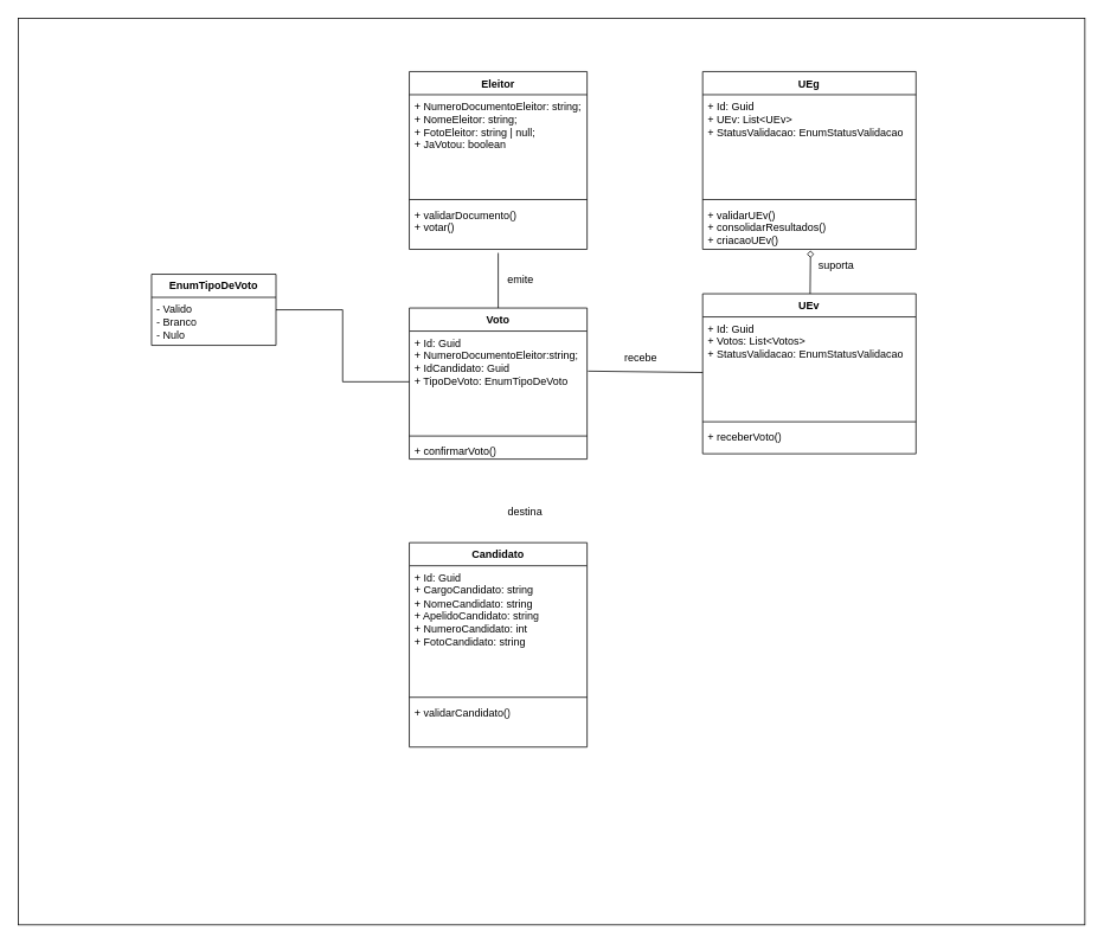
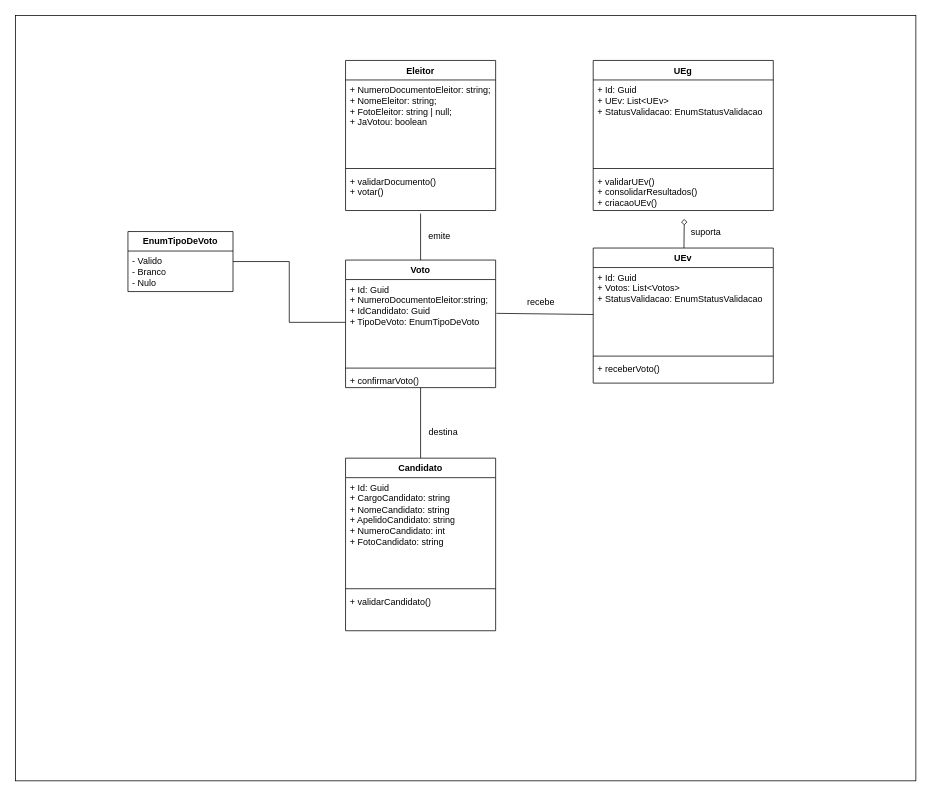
  <mxCell id="0" />
  <mxCell id="1" parent="0" />
  <mxCell id="2" value="" style="rounded=0;whiteSpace=wrap;html=1;" vertex="1" parent="1"><mxGeometry width="1200" height="1020" as="geometry" x="20" y="20" /></mxCell>
  <mxCell id="3" value="Eleitor" style="swimlane;fontStyle=1;align=center;verticalAlign=top;childLayout=stackLayout;horizontal=1;startSize=26;horizontalStack=0;resizeParent=1;resizeParentMax=0;resizeLast=0;collapsible=1;marginBottom=0;whiteSpace=wrap;html=1;" vertex="1" parent="1"><mxGeometry x="460" y="80" width="200" height="200" as="geometry" /></mxCell>
  <mxCell id="4" value="+ NumeroDocumentoEleitor: string;&lt;div&gt;+ NomeEleitor: string;&lt;/div&gt;&lt;div&gt;+ FotoEleitor: string | null;&lt;/div&gt;&lt;div&gt;+ JaVotou: boolean&lt;/div&gt;" style="text;strokeColor=none;fillColor=none;align=left;verticalAlign=top;spacingLeft=4;spacingRight=4;overflow=hidden;rotatable=0;points=[[0,0.5],[1,0.5]];portConstraint=eastwest;whiteSpace=wrap;html=1;" vertex="1" parent="3"><mxGeometry y="26" width="200" height="114" as="geometry" /></mxCell>
  <mxCell id="5" value="" style="line;strokeWidth=1;fillColor=none;align=left;verticalAlign=middle;spacingTop=-1;spacingLeft=3;spacingRight=3;rotatable=0;labelPosition=right;points=[];portConstraint=eastwest;strokeColor=inherit;" vertex="1" parent="3"><mxGeometry y="140" width="200" height="8" as="geometry" /></mxCell>
  <mxCell id="6" value="+ validarDocumento()&lt;div&gt;+ votar()&lt;/div&gt;" style="text;strokeColor=none;fillColor=none;align=left;verticalAlign=top;spacingLeft=4;spacingRight=4;overflow=hidden;rotatable=0;points=[[0,0.5],[1,0.5]];portConstraint=eastwest;whiteSpace=wrap;html=1;" vertex="1" parent="3"><mxGeometry y="148" width="200" height="52" as="geometry" /></mxCell>
  <mxCell id="7" value="UEv" style="swimlane;fontStyle=1;align=center;verticalAlign=top;childLayout=stackLayout;horizontal=1;startSize=26;horizontalStack=0;resizeParent=1;resizeParentMax=0;resizeLast=0;collapsible=1;marginBottom=0;whiteSpace=wrap;html=1;" vertex="1" parent="1"><mxGeometry x="790" y="330" width="240" height="180" as="geometry" /></mxCell>
  <mxCell id="8" value="+ Id: Guid&lt;div&gt;+ Votos: List&amp;lt;Votos&amp;gt;&lt;br&gt;&lt;div&gt;+ StatusValidacao: EnumStatusValidacao&lt;/div&gt;&lt;/div&gt;&lt;div&gt;&lt;br&gt;&lt;/div&gt;" style="text;strokeColor=none;fillColor=none;align=left;verticalAlign=top;spacingLeft=4;spacingRight=4;overflow=hidden;rotatable=0;points=[[0,0.5],[1,0.5]];portConstraint=eastwest;whiteSpace=wrap;html=1;" vertex="1" parent="7"><mxGeometry y="26" width="240" height="114" as="geometry" /></mxCell>
  <mxCell id="9" value="" style="line;strokeWidth=1;fillColor=none;align=left;verticalAlign=middle;spacingTop=-1;spacingLeft=3;spacingRight=3;rotatable=0;labelPosition=right;points=[];portConstraint=eastwest;strokeColor=inherit;" vertex="1" parent="7"><mxGeometry y="140" width="240" height="8" as="geometry" /></mxCell>
  <mxCell id="10" value="+&amp;nbsp;receberVoto()" style="text;strokeColor=none;fillColor=none;align=left;verticalAlign=top;spacingLeft=4;spacingRight=4;overflow=hidden;rotatable=0;points=[[0,0.5],[1,0.5]];portConstraint=eastwest;whiteSpace=wrap;html=1;" vertex="1" parent="7"><mxGeometry y="148" width="240" height="32" as="geometry" /></mxCell>
+ <mxCell id="11" value="" style="rounded=0;orthogonalLoop=1;jettySize=auto;html=1;entryX=0.5;entryY=0;entryDx=0;entryDy=0;endArrow=none;endFill=0;" edge="1" parent="1" source="12" target="30"><mxGeometry relative="1" as="geometry" /></mxCell>
  <mxCell id="12" value="Voto" style="swimlane;fontStyle=1;align=center;verticalAlign=top;childLayout=stackLayout;horizontal=1;startSize=26;horizontalStack=0;resizeParent=1;resizeParentMax=0;resizeLast=0;collapsible=1;marginBottom=0;whiteSpace=wrap;html=1;" vertex="1" parent="1"><mxGeometry x="460" y="346" width="200" height="170" as="geometry" /></mxCell>
  <mxCell id="13" value="+ Id: Guid&lt;div&gt;+ NumeroDocumentoEleitor:string;&lt;/div&gt;&lt;div&gt;+ IdCandidato: Guid&lt;/div&gt;&lt;div&gt;+ TipoDeVoto: EnumTipoDeVoto&lt;/div&gt;" style="text;strokeColor=none;fillColor=none;align=left;verticalAlign=top;spacingLeft=4;spacingRight=4;overflow=hidden;rotatable=0;points=[[0,0.5],[1,0.5]];portConstraint=eastwest;whiteSpace=wrap;html=1;" vertex="1" parent="12"><mxGeometry y="26" width="200" height="114" as="geometry" /></mxCell>
  <mxCell id="14" value="" style="line;strokeWidth=1;fillColor=none;align=left;verticalAlign=middle;spacingTop=-1;spacingLeft=3;spacingRight=3;rotatable=0;labelPosition=right;points=[];portConstraint=eastwest;strokeColor=inherit;" vertex="1" parent="12"><mxGeometry y="140" width="200" height="8" as="geometry" /></mxCell>
  <mxCell id="15" value="+ confirmarVoto()" style="text;strokeColor=none;fillColor=none;align=left;verticalAlign=top;spacingLeft=4;spacingRight=4;overflow=hidden;rotatable=0;points=[[0,0.5],[1,0.5]];portConstraint=eastwest;whiteSpace=wrap;html=1;" vertex="1" parent="12"><mxGeometry y="148" width="200" height="22" as="geometry" /></mxCell>
  <mxCell id="16" value="" style="endArrow=none;html=1;rounded=0;" edge="1" parent="1" source="12"><mxGeometry width="50" height="50" relative="1" as="geometry"><mxPoint x="550" y="394" as="sourcePoint" /><mxPoint x="560" y="284" as="targetPoint" /></mxGeometry></mxCell>
- <mxCell id="17" value="suporta" style="text;html=1;align=center;verticalAlign=middle;resizable=0;points=[];autosize=1;strokeColor=none;fillColor=none;" vertex="1" parent="1"><mxGeometry x="910" y="284" width="60" height="30" as="geometry" /></mxCell>
+ <mxCell id="17" value="suporta" style="text;html=1;align=center;verticalAlign=middle;resizable=0;points=[];autosize=1;strokeColor=none;fillColor=none;" vertex="1" parent="1"><mxGeometry x="910" y="294" width="60" height="30" as="geometry" /></mxCell>
  <mxCell id="18" style="rounded=0;orthogonalLoop=1;jettySize=auto;html=1;entryX=1.005;entryY=0.395;entryDx=0;entryDy=0;entryPerimeter=0;endArrow=none;endFill=0;" edge="1" parent="1" source="7" target="13"><mxGeometry relative="1" as="geometry" /></mxCell>
  <mxCell id="19" value="recebe" style="text;html=1;align=center;verticalAlign=middle;resizable=0;points=[];autosize=1;strokeColor=none;fillColor=none;" vertex="1" parent="1"><mxGeometry x="690" y="388" width="60" height="30" as="geometry" /></mxCell>
  <mxCell id="20" style="edgeStyle=orthogonalEdgeStyle;rounded=0;orthogonalLoop=1;jettySize=auto;html=1;entryX=0;entryY=0.5;entryDx=0;entryDy=0;strokeColor=default;curved=0;endArrow=none;endFill=0;" edge="1" parent="1" source="21" target="13"><mxGeometry relative="1" as="geometry" /></mxCell>
  <mxCell id="21" value="&lt;span style=&quot;font-weight: 700;&quot;&gt;EnumTipoDeVoto&lt;/span&gt;" style="swimlane;fontStyle=0;childLayout=stackLayout;horizontal=1;startSize=26;fillColor=none;horizontalStack=0;resizeParent=1;resizeParentMax=0;resizeLast=0;collapsible=1;marginBottom=0;whiteSpace=wrap;html=1;" vertex="1" parent="1"><mxGeometry x="170" y="308" width="140" height="80" as="geometry" /></mxCell>
  <mxCell id="22" value="&lt;div&gt;- Valido&lt;/div&gt;- Branco&lt;div&gt;- Nulo&lt;/div&gt;" style="text;strokeColor=none;fillColor=none;align=left;verticalAlign=top;spacingLeft=4;spacingRight=4;overflow=hidden;rotatable=0;points=[[0,0.5],[1,0.5]];portConstraint=eastwest;whiteSpace=wrap;html=1;" vertex="1" parent="21"><mxGeometry y="26" width="140" height="54" as="geometry" /></mxCell>
  <mxCell id="23" value="UEg" style="swimlane;fontStyle=1;align=center;verticalAlign=top;childLayout=stackLayout;horizontal=1;startSize=26;horizontalStack=0;resizeParent=1;resizeParentMax=0;resizeLast=0;collapsible=1;marginBottom=0;whiteSpace=wrap;html=1;" vertex="1" parent="1"><mxGeometry x="790" y="80" width="240" height="200" as="geometry" /></mxCell>
  <mxCell id="24" value="&lt;div&gt;+ Id: Guid&lt;div&gt;+ UEv: List&amp;lt;UEv&amp;gt;&lt;br&gt;&lt;div&gt;+ StatusValidacao: EnumStatusValidacao&lt;/div&gt;&lt;/div&gt;&lt;/div&gt;" style="text;strokeColor=none;fillColor=none;align=left;verticalAlign=top;spacingLeft=4;spacingRight=4;overflow=hidden;rotatable=0;points=[[0,0.5],[1,0.5]];portConstraint=eastwest;whiteSpace=wrap;html=1;" vertex="1" parent="23"><mxGeometry y="26" width="240" height="114" as="geometry" /></mxCell>
  <mxCell id="25" value="" style="line;strokeWidth=1;fillColor=none;align=left;verticalAlign=middle;spacingTop=-1;spacingLeft=3;spacingRight=3;rotatable=0;labelPosition=right;points=[];portConstraint=eastwest;strokeColor=inherit;" vertex="1" parent="23"><mxGeometry y="140" width="240" height="8" as="geometry" /></mxCell>
  <mxCell id="26" value="+ validarUEv()&lt;div&gt;+&amp;nbsp;consolidarResultados()&lt;/div&gt;&lt;div&gt;+ criacaoUEv()&lt;/div&gt;" style="text;strokeColor=none;fillColor=none;align=left;verticalAlign=top;spacingLeft=4;spacingRight=4;overflow=hidden;rotatable=0;points=[[0,0.5],[1,0.5]];portConstraint=eastwest;whiteSpace=wrap;html=1;" vertex="1" parent="23"><mxGeometry y="148" width="240" height="52" as="geometry" /></mxCell>
  <mxCell id="27" style="rounded=0;orthogonalLoop=1;jettySize=auto;html=1;entryX=0.023;entryY=-0.092;entryDx=0;entryDy=0;entryPerimeter=0;endArrow=diamond;endFill=0;" edge="1" parent="1" source="7" target="17"><mxGeometry relative="1" as="geometry" /></mxCell>
  <mxCell id="28" value="emite" style="text;html=1;align=center;verticalAlign=middle;resizable=0;points=[];autosize=1;strokeColor=none;fillColor=none;" vertex="1" parent="1"><mxGeometry x="560" y="300" width="50" height="30" as="geometry" /></mxCell>
  <mxCell id="29" value="destina" style="text;html=1;align=center;verticalAlign=middle;resizable=0;points=[];autosize=1;strokeColor=none;fillColor=none;" vertex="1" parent="1"><mxGeometry x="560" y="560" width="60" height="30" as="geometry" /></mxCell>
  <mxCell id="30" value="Candidato" style="swimlane;fontStyle=1;align=center;verticalAlign=top;childLayout=stackLayout;horizontal=1;startSize=26;horizontalStack=0;resizeParent=1;resizeParentMax=0;resizeLast=0;collapsible=1;marginBottom=0;whiteSpace=wrap;html=1;" vertex="1" parent="1"><mxGeometry x="460" y="610" width="200" height="230" as="geometry" /></mxCell>
  <mxCell id="31" value="+ Id: Guid&lt;div&gt;+ Cargo&lt;span style=&quot;background-color: transparent; color: light-dark(rgb(0, 0, 0), rgb(255, 255, 255));&quot;&gt;Candidato&lt;/span&gt;&lt;span style=&quot;background-color: transparent; color: light-dark(rgb(0, 0, 0), rgb(255, 255, 255));&quot;&gt;: string&lt;/span&gt;&lt;/div&gt;&lt;div&gt;+ Nome&lt;span style=&quot;background-color: transparent; color: light-dark(rgb(0, 0, 0), rgb(255, 255, 255));&quot;&gt;Candidato&lt;/span&gt;&lt;span style=&quot;background-color: transparent; color: light-dark(rgb(0, 0, 0), rgb(255, 255, 255));&quot;&gt;: string&lt;/span&gt;&lt;/div&gt;&lt;div&gt;+ Apelido&lt;span style=&quot;background-color: transparent; color: light-dark(rgb(0, 0, 0), rgb(255, 255, 255));&quot;&gt;Candidato&lt;/span&gt;&lt;span style=&quot;background-color: transparent; color: light-dark(rgb(0, 0, 0), rgb(255, 255, 255));&quot;&gt;: string&lt;/span&gt;&lt;/div&gt;&lt;div&gt;+ Numero&lt;span style=&quot;background-color: transparent; color: light-dark(rgb(0, 0, 0), rgb(255, 255, 255));&quot;&gt;Candidato&lt;/span&gt;&lt;span style=&quot;background-color: transparent; color: light-dark(rgb(0, 0, 0), rgb(255, 255, 255));&quot;&gt;: int&lt;/span&gt;&lt;/div&gt;&lt;div&gt;+ FotoCandidato: string&lt;/div&gt;" style="text;strokeColor=none;fillColor=none;align=left;verticalAlign=top;spacingLeft=4;spacingRight=4;overflow=hidden;rotatable=0;points=[[0,0.5],[1,0.5]];portConstraint=eastwest;whiteSpace=wrap;html=1;" vertex="1" parent="30"><mxGeometry y="26" width="200" height="144" as="geometry" /></mxCell>
  <mxCell id="32" value="" style="line;strokeWidth=1;fillColor=none;align=left;verticalAlign=middle;spacingTop=-1;spacingLeft=3;spacingRight=3;rotatable=0;labelPosition=right;points=[];portConstraint=eastwest;strokeColor=inherit;" vertex="1" parent="30"><mxGeometry y="170" width="200" height="8" as="geometry" /></mxCell>
  <mxCell id="33" value="+ validarCandidato()" style="text;strokeColor=none;fillColor=none;align=left;verticalAlign=top;spacingLeft=4;spacingRight=4;overflow=hidden;rotatable=0;points=[[0,0.5],[1,0.5]];portConstraint=eastwest;whiteSpace=wrap;html=1;" vertex="1" parent="30"><mxGeometry y="178" width="200" height="52" as="geometry" /></mxCell>
